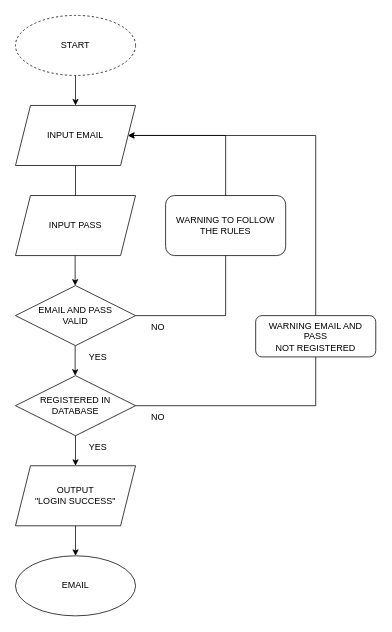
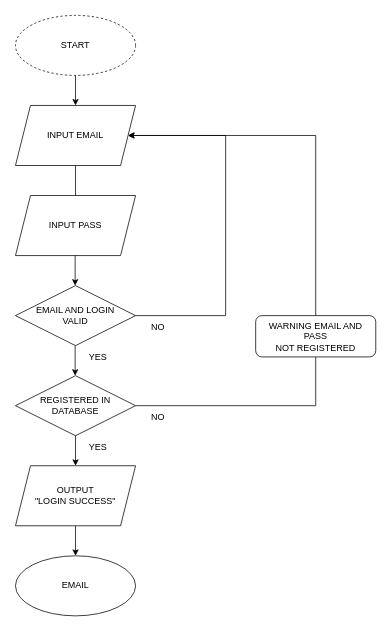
  <mxCell id="0" />
  <mxCell id="1" parent="0" />
  <mxCell id="2" value="START" style="ellipse;whiteSpace=wrap;html=1;dashed=1;" parent="1" vertex="1"><mxGeometry x="20" y="20" width="160" height="80" as="geometry" /></mxCell>
  <mxCell id="3" value="INPUT EMAIL" style="shape=parallelogram;perimeter=parallelogramPerimeter;whiteSpace=wrap;html=1;fixedSize=1;" parent="1" vertex="1"><mxGeometry x="20" y="140" width="160" height="80" as="geometry" /></mxCell>
  <mxCell id="4" value="INPUT PASS" style="shape=parallelogram;perimeter=parallelogramPerimeter;whiteSpace=wrap;html=1;fixedSize=1;" parent="1" vertex="1"><mxGeometry x="20" y="260" width="160" height="80" as="geometry" /></mxCell>
- <mxCell id="5" value="EMAIL AND PASS&lt;br&gt;VALID" style="rhombus;whiteSpace=wrap;html=1;" parent="1" vertex="1"><mxGeometry x="20" y="380" width="160" height="80" as="geometry" /></mxCell>
+ <mxCell id="5" value="EMAIL AND LOGIN&lt;br&gt;VALID" style="rhombus;whiteSpace=wrap;html=1;" parent="1" vertex="1"><mxGeometry x="20" y="380" width="160" height="80" as="geometry" /></mxCell>
  <mxCell id="6" value="" style="endArrow=classic;html=1;rounded=0;exitX=0.5;exitY=1;exitDx=0;exitDy=0;entryX=0.5;entryY=0;entryDx=0;entryDy=0;" parent="1" source="2" target="3" edge="1"><mxGeometry width="50" height="50" relative="1" as="geometry"><mxPoint x="290" y="410" as="sourcePoint" /><mxPoint x="340" y="360" as="targetPoint" /></mxGeometry></mxCell>
  <mxCell id="7" value="" style="endArrow=none;html=1;rounded=0;exitX=0.5;exitY=1;exitDx=0;exitDy=0;entryX=0.5;entryY=0;entryDx=0;entryDy=0;" parent="1" source="3" target="4" edge="1"><mxGeometry width="50" height="50" relative="1" as="geometry"><mxPoint x="99.5" y="220" as="sourcePoint" /><mxPoint x="99.5" y="260" as="targetPoint" /></mxGeometry></mxCell>
  <mxCell id="8" value="" style="endArrow=classic;html=1;rounded=0;exitX=0.5;exitY=1;exitDx=0;exitDy=0;entryX=0.5;entryY=0;entryDx=0;entryDy=0;" parent="1" edge="1"><mxGeometry width="50" height="50" relative="1" as="geometry"><mxPoint x="99.5" y="340" as="sourcePoint" /><mxPoint x="99.5" y="380" as="targetPoint" /></mxGeometry></mxCell>
  <mxCell id="9" value="" style="endArrow=classic;html=1;rounded=0;exitX=0.5;exitY=1;exitDx=0;exitDy=0;entryX=0.5;entryY=0;entryDx=0;entryDy=0;" parent="1" edge="1"><mxGeometry width="50" height="50" relative="1" as="geometry"><mxPoint x="99.5" y="460" as="sourcePoint" /><mxPoint x="99.5" y="500" as="targetPoint" /></mxGeometry></mxCell>
  <mxCell id="10" value="" style="endArrow=classic;html=1;rounded=0;exitX=1;exitY=0.5;exitDx=0;exitDy=0;entryX=1;entryY=0.5;entryDx=0;entryDy=0;" parent="1" source="5" target="3" edge="1"><mxGeometry width="50" height="50" relative="1" as="geometry"><mxPoint x="290" y="410" as="sourcePoint" /><mxPoint x="340" y="360" as="targetPoint" /><Array as="points"><mxPoint x="300" y="420" /><mxPoint x="300" y="180" /></Array></mxGeometry></mxCell>
  <mxCell id="11" value="YES" style="text;html=1;strokeColor=none;fillColor=none;align=center;verticalAlign=middle;whiteSpace=wrap;rounded=0;" parent="1" vertex="1"><mxGeometry x="100" y="460" width="60" height="30" as="geometry" /></mxCell>
  <mxCell id="12" value="NO" style="text;html=1;strokeColor=none;fillColor=none;align=center;verticalAlign=middle;whiteSpace=wrap;rounded=0;" parent="1" vertex="1"><mxGeometry x="180" y="420" width="60" height="30" as="geometry" /></mxCell>
- <mxCell id="13" value="WARNING TO FOLLOW&lt;br&gt;THE RULES" style="rounded=1;whiteSpace=wrap;html=1;" parent="1" vertex="1"><mxGeometry x="220" y="260" width="160" height="80" as="geometry" /></mxCell>
  <mxCell id="14" value="REGISTERED IN&lt;br&gt;DATABASE" style="rhombus;whiteSpace=wrap;html=1;" parent="1" vertex="1"><mxGeometry x="20" y="500" width="160" height="80" as="geometry" /></mxCell>
  <mxCell id="15" value="" style="endArrow=classic;html=1;rounded=0;fontSize=10;exitX=0.5;exitY=1;exitDx=0;exitDy=0;entryX=0.5;entryY=0;entryDx=0;entryDy=0;" parent="1" source="14" edge="1"><mxGeometry width="50" height="50" relative="1" as="geometry"><mxPoint x="290" y="490" as="sourcePoint" /><mxPoint x="100" y="620" as="targetPoint" /></mxGeometry></mxCell>
  <mxCell id="16" value="YES" style="text;html=1;strokeColor=none;fillColor=none;align=center;verticalAlign=middle;whiteSpace=wrap;rounded=0;" parent="1" vertex="1"><mxGeometry x="100" y="580" width="60" height="30" as="geometry" /></mxCell>
  <mxCell id="17" value="" style="endArrow=classic;html=1;rounded=0;fontSize=10;entryX=1;entryY=0.5;entryDx=0;entryDy=0;exitX=1;exitY=0.5;exitDx=0;exitDy=0;" parent="1" source="14" target="3" edge="1"><mxGeometry width="50" height="50" relative="1" as="geometry"><mxPoint x="420" y="500" as="sourcePoint" /><mxPoint x="340" y="340" as="targetPoint" /><Array as="points"><mxPoint x="420" y="540" /><mxPoint x="420" y="180" /></Array></mxGeometry></mxCell>
  <mxCell id="18" value="&lt;font style=&quot;font-size: 12px;&quot;&gt;WARNING EMAIL AND PASS&lt;br&gt;NOT REGISTERED&lt;/font&gt;" style="rounded=1;whiteSpace=wrap;html=1;fontSize=10;" parent="1" vertex="1"><mxGeometry x="340" y="420" width="160" height="55" as="geometry" /></mxCell>
  <mxCell id="19" value="NO" style="text;html=1;strokeColor=none;fillColor=none;align=center;verticalAlign=middle;whiteSpace=wrap;rounded=0;" parent="1" vertex="1"><mxGeometry x="180" y="540" width="60" height="30" as="geometry" /></mxCell>
  <mxCell id="20" value="EMAIL" style="ellipse;whiteSpace=wrap;html=1;fontSize=12;" parent="1" vertex="1"><mxGeometry x="20" y="740" width="160" height="80" as="geometry" /></mxCell>
  <mxCell id="21" value="" style="endArrow=classic;html=1;rounded=0;fontSize=12;exitX=0.5;exitY=1;exitDx=0;exitDy=0;entryX=0.5;entryY=0;entryDx=0;entryDy=0;" parent="1" target="20" edge="1"><mxGeometry width="50" height="50" relative="1" as="geometry"><mxPoint x="100" y="700" as="sourcePoint" /><mxPoint x="340" y="530" as="targetPoint" /></mxGeometry></mxCell>
  <mxCell id="22" value="OUTPUT&lt;br style=&quot;border-color: var(--border-color);&quot;&gt;&quot;LOGIN SUCCESS&quot;" style="shape=parallelogram;perimeter=parallelogramPerimeter;whiteSpace=wrap;html=1;fixedSize=1;" vertex="1" parent="1"><mxGeometry x="20" y="620" width="160" height="80" as="geometry" /></mxCell>
